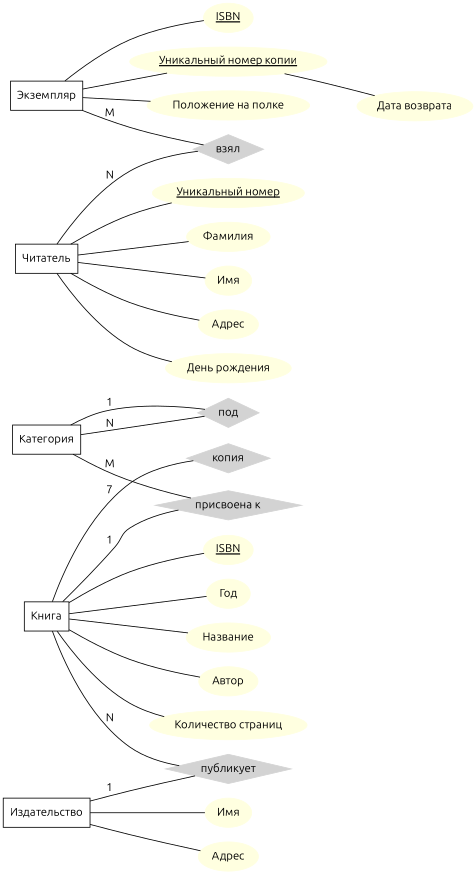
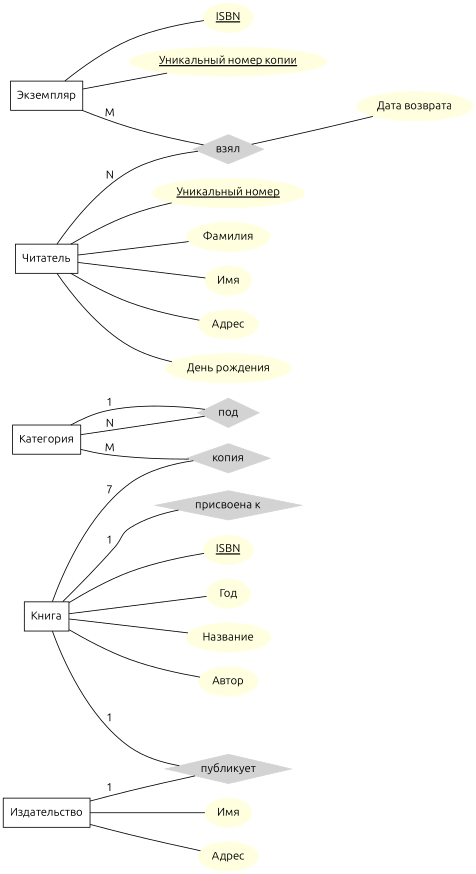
  graph {
    fontname=Ubuntu
    rankdir=LR
    node [fontname=Ubuntu shape=ellipse color=lightyellow style=filled]
    edge [fontname=Ubuntu]
    "Категория" [shape=box color="" style=""]
    "Экземпляр" [shape=box color="" style=""]
    "Книга" [shape=box color="" style=""]
    "Издательство" [shape=box color="" style=""]
    "Читатель" [shape=box color="" style=""]
    "под" [color=lightgrey shape=diamond]
    n7 [color=lightgrey label="присвоена к" shape=diamond]
    n8 [label=<<U>ISBN</U>>]
    n9 [label=<<U>Уникальный номер копии</U>>]
-   n10 [label=<Положение на полке>]
    n11 [color=lightgrey label="взял" shape=diamond]
    "копия" [color=lightgrey shape=diamond]
    n13 [label=<<U>ISBN</U>>]
    n14 [label=<Год>]
    n15 [label=<Название>]
    n16 [label=<Автор>]
-   n17 [label=<Количество страниц>]
    n18 [label=<Имя>]
    n19 [label=<Адрес>]
    "публикует" [color=lightgrey shape=diamond]
    n21 [label=<<U>Уникальный номер</U>>]
    n22 [label=<Фамилия>]
    n23 [label=<Имя>]
    n24 [label=<Адрес>]
    n25 [label=<День рождения>]
    "Дата возврата"
    subgraph sub_1 {
      rank=same
      "Категория"
      "Экземпляр"
      "Книга"
      "Издательство"
      "Читатель"
    }
    "Категория" -- "под" [label=1]
-   "Категория" -- n7 [label=M]
+   "Категория" -- "копия" [label=M]
    "Экземпляр" -- n8
    "Экземпляр" -- n9
-   "Экземпляр" -- n10
    "Экземпляр" -- n11 [label=M]
    "Книга" -- n7 [label=1]
    "Книга" -- "копия" [label=7]
    "Книга" -- n13
    "Книга" -- n14
    "Книга" -- n15
    "Книга" -- n16
-   "Книга" -- n17
    "Издательство" -- n18
    "Издательство" -- n19
    "Издательство" -- "публикует" [label=1]
    "Читатель" -- n11 [label=N]
    "Читатель" -- n21
    "Читатель" -- n22
    "Читатель" -- n23
    "Читатель" -- n24
    "Читатель" -- n25
    "под" -- "Категория" [label=N]
-   n9 -- "Дата возврата"
-   "публикует" -- "Книга" [label=N]
+   n11 -- "Дата возврата"
+   "публикует" -- "Книга" [label=1]
  }
